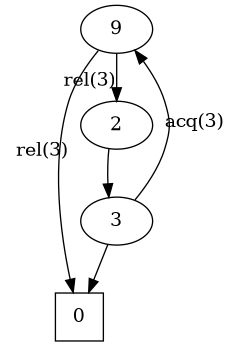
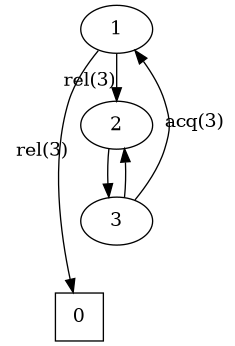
  digraph {
    0 [shape=square]
-   1 [label=9]
+   1
    2
    3
    1 -> 0 [xlabel="rel(3)"]
    1 -> 2 [xlabel="rel(3)"]
    2 -> 3
    3 -> 1 [xlabel="acq(3)"]
-   3 -> 0
+   3 -> 2
  }
